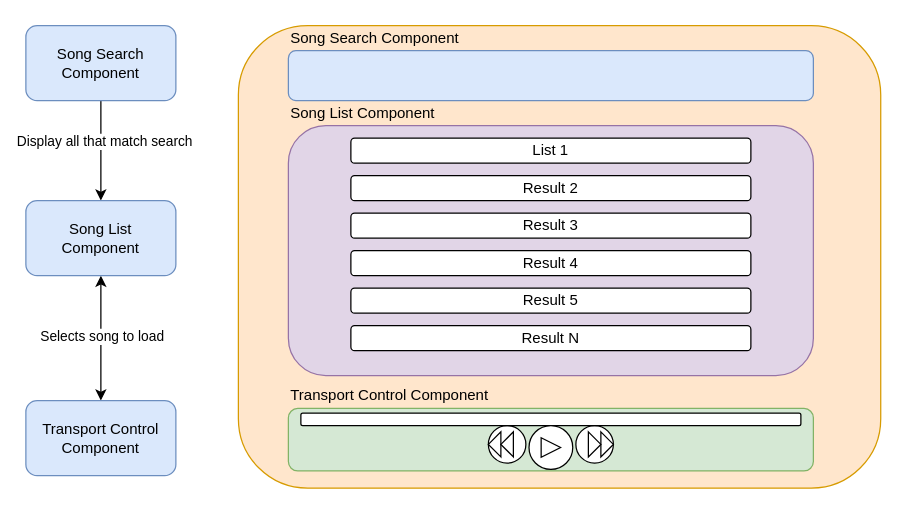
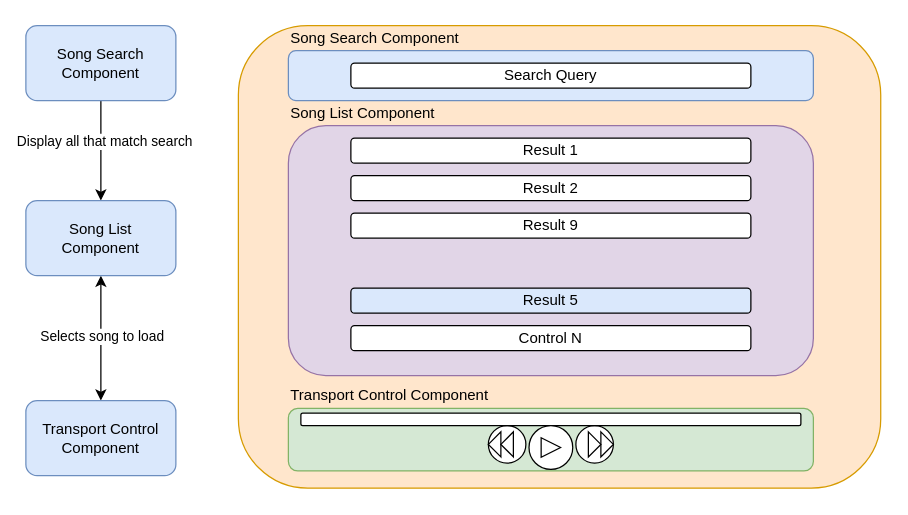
  <mxCell id="0" />
  <mxCell id="1" parent="0" />
  <mxCell id="2" style="edgeStyle=orthogonalEdgeStyle;rounded=0;orthogonalLoop=1;jettySize=auto;html=1;exitX=0.5;exitY=1;exitDx=0;exitDy=0;" edge="1" parent="1" source="4" target="7"><mxGeometry relative="1" as="geometry" /></mxCell>
  <mxCell id="3" value="Display all that match search" style="edgeLabel;html=1;align=center;verticalAlign=middle;resizable=0;points=[];" vertex="1" connectable="0" parent="2"><mxGeometry x="-0.2" y="2" relative="1" as="geometry"><mxPoint as="offset" /></mxGeometry></mxCell>
  <mxCell id="4" value="Song Search Component" style="rounded=1;whiteSpace=wrap;html=1;fillColor=#dae8fc;strokeColor=#6c8ebf;" vertex="1" parent="1"><mxGeometry x="20" y="20" width="120" height="60" as="geometry" /></mxCell>
  <mxCell id="5" style="edgeStyle=orthogonalEdgeStyle;rounded=0;orthogonalLoop=1;jettySize=auto;html=1;exitX=0.5;exitY=1;exitDx=0;exitDy=0;startArrow=classic;startFill=1;" edge="1" parent="1" source="7" target="8"><mxGeometry relative="1" as="geometry" /></mxCell>
  <mxCell id="6" value="Selects song to load" style="edgeLabel;html=1;align=center;verticalAlign=middle;resizable=0;points=[];" vertex="1" connectable="0" parent="5"><mxGeometry x="-0.221" y="1" relative="1" as="geometry"><mxPoint x="-1" y="9" as="offset" /></mxGeometry></mxCell>
  <mxCell id="7" value="&lt;div&gt;Song List&lt;/div&gt;&lt;div&gt;Component&lt;br&gt;&lt;/div&gt;" style="rounded=1;whiteSpace=wrap;html=1;fillColor=#dae8fc;strokeColor=#6c8ebf;" vertex="1" parent="1"><mxGeometry x="20" y="160" width="120" height="60" as="geometry" /></mxCell>
  <mxCell id="8" value="&lt;div&gt;Transport Control&lt;/div&gt;&lt;div&gt;Component&lt;br&gt;&lt;/div&gt;" style="rounded=1;whiteSpace=wrap;html=1;fillColor=#dae8fc;strokeColor=#6c8ebf;" vertex="1" parent="1"><mxGeometry x="20" y="320" width="120" height="60" as="geometry" /></mxCell>
  <mxCell id="9" value="" style="group" vertex="1" connectable="0" parent="1"><mxGeometry x="190" y="20" width="513.89" height="370" as="geometry" /></mxCell>
  <mxCell id="10" value="" style="rounded=1;whiteSpace=wrap;html=1;fillColor=#ffe6cc;strokeColor=#d79b00;" vertex="1" parent="9"><mxGeometry width="513.89" height="370" as="geometry" /></mxCell>
  <mxCell id="11" value="" style="group" vertex="1" connectable="0" parent="9"><mxGeometry x="40" y="80" width="420" height="200" as="geometry" /></mxCell>
  <mxCell id="12" value="" style="group" vertex="1" connectable="0" parent="11"><mxGeometry y="-20" width="420" height="220" as="geometry" /></mxCell>
  <mxCell id="13" value="" style="rounded=1;whiteSpace=wrap;html=1;fillColor=#e1d5e7;strokeColor=#9673a6;" vertex="1" parent="12"><mxGeometry y="20" width="420" height="200" as="geometry" /></mxCell>
- <mxCell id="14" value="List 1" style="rounded=1;whiteSpace=wrap;html=1;" vertex="1" parent="12"><mxGeometry x="50" y="30" width="320" height="20" as="geometry" /></mxCell>
+ <mxCell id="14" value="Result 1" style="rounded=1;whiteSpace=wrap;html=1;" vertex="1" parent="12"><mxGeometry x="50" y="30" width="320" height="20" as="geometry" /></mxCell>
  <mxCell id="15" value="Result 2" style="rounded=1;whiteSpace=wrap;html=1;" vertex="1" parent="12"><mxGeometry x="50" y="60" width="320" height="20" as="geometry" /></mxCell>
- <mxCell id="16" value="Result 3" style="rounded=1;whiteSpace=wrap;html=1;" vertex="1" parent="12"><mxGeometry x="50" y="90" width="320" height="20" as="geometry" /></mxCell>
- <mxCell id="17" value="Result 4" style="rounded=1;whiteSpace=wrap;html=1;" vertex="1" parent="12"><mxGeometry x="50" y="120" width="320" height="20" as="geometry" /></mxCell>
- <mxCell id="18" value="Result 5" style="rounded=1;whiteSpace=wrap;html=1;" vertex="1" parent="12"><mxGeometry x="50" y="150" width="320" height="20" as="geometry" /></mxCell>
- <mxCell id="19" value="Result N" style="rounded=1;whiteSpace=wrap;html=1;" vertex="1" parent="12"><mxGeometry x="50" y="180" width="320" height="20" as="geometry" /></mxCell>
+ <mxCell id="16" value="Result 9" style="rounded=1;whiteSpace=wrap;html=1;" vertex="1" parent="12"><mxGeometry x="50" y="90" width="320" height="20" as="geometry" /></mxCell>
+ <mxCell id="18" value="Result 5" style="rounded=1;whiteSpace=wrap;html=1;fillColor=#dae8fc;" vertex="1" parent="12"><mxGeometry x="50" y="150" width="320" height="20" as="geometry" /></mxCell>
+ <mxCell id="19" value="Control N" style="rounded=1;whiteSpace=wrap;html=1;" vertex="1" parent="12"><mxGeometry x="50" y="180" width="320" height="20" as="geometry" /></mxCell>
  <mxCell id="20" value="Song List Component" style="text;html=1;align=left;verticalAlign=middle;whiteSpace=wrap;rounded=0;textShadow=0;" vertex="1" parent="12"><mxGeometry width="210" height="20" as="geometry" /></mxCell>
  <mxCell id="21" value="" style="group" vertex="1" connectable="0" parent="9"><mxGeometry x="40" width="420" height="60" as="geometry" /></mxCell>
  <mxCell id="22" value="" style="rounded=1;whiteSpace=wrap;html=1;fillColor=#dae8fc;strokeColor=#6c8ebf;" vertex="1" parent="21"><mxGeometry y="20" width="420" height="40" as="geometry" /></mxCell>
+ <mxCell id="23" value="Search Query" style="rounded=1;whiteSpace=wrap;html=1;" vertex="1" parent="21"><mxGeometry x="50" y="30" width="320" height="20" as="geometry" /></mxCell>
  <mxCell id="24" value="Song Search Component" style="text;html=1;align=left;verticalAlign=middle;whiteSpace=wrap;rounded=0;" vertex="1" parent="21"><mxGeometry width="210" height="20" as="geometry" /></mxCell>
  <mxCell id="25" value="" style="group" vertex="1" connectable="0" parent="9"><mxGeometry x="40" y="286.25" width="420" height="70" as="geometry" /></mxCell>
  <mxCell id="26" value="" style="rounded=1;whiteSpace=wrap;html=1;fillColor=#d5e8d4;strokeColor=#82b366;" vertex="1" parent="25"><mxGeometry y="20" width="420" height="50" as="geometry" /></mxCell>
  <mxCell id="27" value="Transport Control Component" style="text;html=1;align=left;verticalAlign=middle;whiteSpace=wrap;rounded=0;" vertex="1" parent="25"><mxGeometry width="190" height="20" as="geometry" /></mxCell>
  <mxCell id="28" value="" style="group" vertex="1" connectable="0" parent="25"><mxGeometry x="230" y="33.75" width="30" height="30" as="geometry" /></mxCell>
  <mxCell id="29" value="" style="group" vertex="1" connectable="0" parent="28"><mxGeometry width="30" height="30" as="geometry" /></mxCell>
  <mxCell id="30" value="" style="ellipse;whiteSpace=wrap;html=1;aspect=fixed;" vertex="1" parent="29"><mxGeometry width="30" height="30" as="geometry" /></mxCell>
  <mxCell id="31" value="" style="triangle;whiteSpace=wrap;html=1;" vertex="1" parent="29"><mxGeometry x="20" y="5" width="10" height="20" as="geometry" /></mxCell>
  <mxCell id="32" value="" style="triangle;whiteSpace=wrap;html=1;" vertex="1" parent="29"><mxGeometry x="10" y="5" width="10" height="20" as="geometry" /></mxCell>
  <mxCell id="33" value="" style="group" vertex="1" connectable="0" parent="25"><mxGeometry x="160" y="33.75" width="30" height="30" as="geometry" /></mxCell>
  <mxCell id="34" value="" style="group" vertex="1" connectable="0" parent="33"><mxGeometry width="30" height="30" as="geometry" /></mxCell>
  <mxCell id="35" value="" style="ellipse;whiteSpace=wrap;html=1;aspect=fixed;" vertex="1" parent="34"><mxGeometry width="30" height="30" as="geometry" /></mxCell>
  <mxCell id="36" value="" style="triangle;whiteSpace=wrap;html=1;direction=west;" vertex="1" parent="34"><mxGeometry y="5" width="10" height="20" as="geometry" /></mxCell>
  <mxCell id="37" value="" style="triangle;whiteSpace=wrap;html=1;direction=west;" vertex="1" parent="34"><mxGeometry x="10" y="5" width="10" height="20" as="geometry" /></mxCell>
  <mxCell id="38" value="" style="rounded=1;whiteSpace=wrap;html=1;" vertex="1" parent="25"><mxGeometry x="10" y="23.75" width="400" height="10" as="geometry" /></mxCell>
  <mxCell id="39" value="" style="group" vertex="1" connectable="0" parent="25"><mxGeometry x="192.5" y="33.75" width="35" height="35" as="geometry" /></mxCell>
  <mxCell id="40" value="" style="ellipse;whiteSpace=wrap;html=1;aspect=fixed;" vertex="1" parent="39"><mxGeometry width="35" height="35" as="geometry" /></mxCell>
  <mxCell id="41" value="" style="triangle;whiteSpace=wrap;html=1;" vertex="1" parent="39"><mxGeometry x="9.722" y="9.722" width="15.556" height="15.556" as="geometry" /></mxCell>
